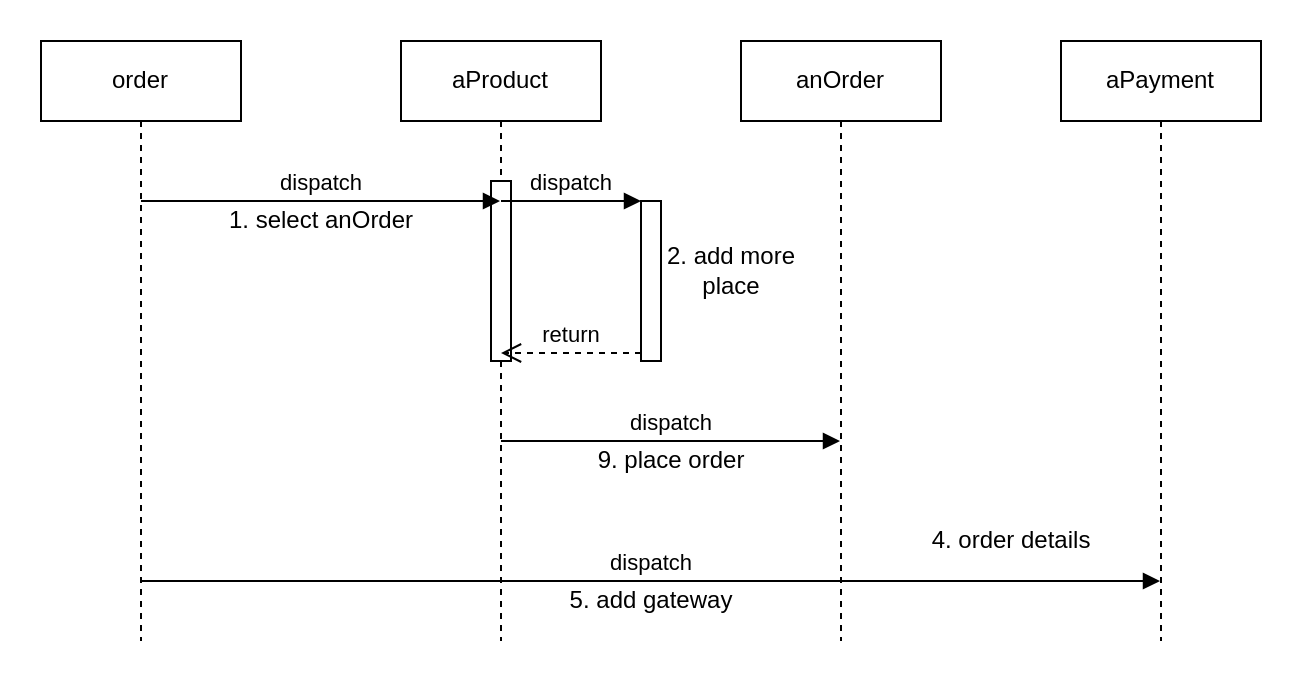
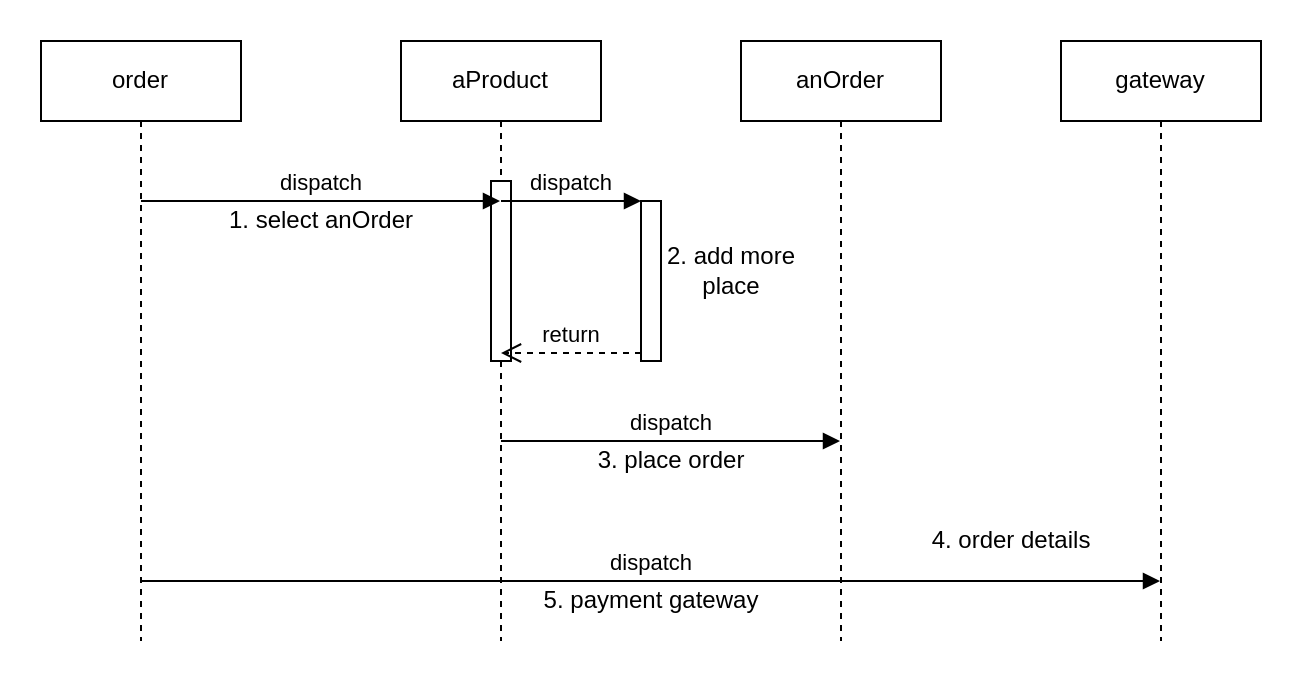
  <mxCell id="0" />
  <mxCell id="1" parent="0" />
  <mxCell id="2" value="order" style="shape=umlLifeline;perimeter=lifelinePerimeter;whiteSpace=wrap;html=1;container=1;collapsible=0;recursiveResize=0;outlineConnect=0;" vertex="1" parent="1"><mxGeometry x="20" y="20" width="100" height="300" as="geometry" /></mxCell>
  <mxCell id="3" value="dispatch" style="html=1;verticalAlign=bottom;endArrow=block;" edge="1" parent="2" target="8"><mxGeometry width="80" relative="1" as="geometry"><mxPoint x="50" y="270" as="sourcePoint" /><mxPoint x="130" y="270" as="targetPoint" /></mxGeometry></mxCell>
  <mxCell id="4" value="anOrder" style="shape=umlLifeline;perimeter=lifelinePerimeter;whiteSpace=wrap;html=1;container=1;collapsible=0;recursiveResize=0;outlineConnect=0;" vertex="1" parent="1"><mxGeometry x="370" y="20" width="100" height="300" as="geometry" /></mxCell>
  <mxCell id="5" value="aProduct" style="shape=umlLifeline;perimeter=lifelinePerimeter;whiteSpace=wrap;html=1;container=1;collapsible=0;recursiveResize=0;outlineConnect=0;" vertex="1" parent="1"><mxGeometry x="200" y="20" width="100" height="300" as="geometry" /></mxCell>
  <mxCell id="6" value="" style="html=1;points=[];perimeter=orthogonalPerimeter;" vertex="1" parent="5"><mxGeometry x="45" y="70" width="10" height="90" as="geometry" /></mxCell>
  <mxCell id="7" value="dispatch" style="html=1;verticalAlign=bottom;endArrow=block;" edge="1" parent="5" target="4"><mxGeometry width="80" relative="1" as="geometry"><mxPoint x="50" y="200" as="sourcePoint" /><mxPoint x="130" y="200" as="targetPoint" /></mxGeometry></mxCell>
- <mxCell id="8" value="aPayment" style="shape=umlLifeline;perimeter=lifelinePerimeter;whiteSpace=wrap;html=1;container=1;collapsible=0;recursiveResize=0;outlineConnect=0;" vertex="1" parent="1"><mxGeometry x="530" y="20" width="100" height="300" as="geometry" /></mxCell>
+ <mxCell id="8" value="gateway" style="shape=umlLifeline;perimeter=lifelinePerimeter;whiteSpace=wrap;html=1;container=1;collapsible=0;recursiveResize=0;outlineConnect=0;" vertex="1" parent="1"><mxGeometry x="530" y="20" width="100" height="300" as="geometry" /></mxCell>
  <mxCell id="9" value="dispatch" style="html=1;verticalAlign=bottom;endArrow=block;" edge="1" parent="1" target="5"><mxGeometry x="0.003" width="80" relative="1" as="geometry"><mxPoint x="70" y="100" as="sourcePoint" /><mxPoint x="150" y="100" as="targetPoint" /><mxPoint as="offset" /></mxGeometry></mxCell>
  <mxCell id="10" value="1. select anOrder" style="text;html=1;align=center;verticalAlign=middle;resizable=0;points=[];autosize=1;" vertex="1" parent="1"><mxGeometry x="105" y="100" width="110" height="20" as="geometry" /></mxCell>
  <mxCell id="11" value="" style="html=1;points=[];perimeter=orthogonalPerimeter;" vertex="1" parent="1"><mxGeometry x="320" y="100" width="10" height="80" as="geometry" /></mxCell>
  <mxCell id="12" value="dispatch" style="html=1;verticalAlign=bottom;endArrow=block;entryX=0;entryY=0;" edge="1" target="11" parent="1"><mxGeometry relative="1" as="geometry"><mxPoint x="250" y="100" as="sourcePoint" /></mxGeometry></mxCell>
  <mxCell id="13" value="return" style="html=1;verticalAlign=bottom;endArrow=open;dashed=1;endSize=8;exitX=0;exitY=0.95;" edge="1" source="11" parent="1"><mxGeometry relative="1" as="geometry"><mxPoint x="250" y="176" as="targetPoint" /></mxGeometry></mxCell>
  <mxCell id="14" value="2. add more &lt;br&gt;place" style="text;html=1;align=center;verticalAlign=middle;resizable=0;points=[];autosize=1;" vertex="1" parent="1"><mxGeometry x="325" y="120" width="80" height="30" as="geometry" /></mxCell>
- <mxCell id="15" value="9. place order" style="text;html=1;align=center;verticalAlign=middle;resizable=0;points=[];autosize=1;" vertex="1" parent="1"><mxGeometry x="290" y="220" width="90" height="20" as="geometry" /></mxCell>
+ <mxCell id="15" value="3. place order" style="text;html=1;align=center;verticalAlign=middle;resizable=0;points=[];autosize=1;" vertex="1" parent="1"><mxGeometry x="290" y="220" width="90" height="20" as="geometry" /></mxCell>
  <mxCell id="16" value="4. order details" style="text;html=1;align=center;verticalAlign=middle;resizable=0;points=[];autosize=1;" vertex="1" parent="1"><mxGeometry x="460" y="260" width="90" height="20" as="geometry" /></mxCell>
- <mxCell id="17" value="5. add gateway" style="text;html=1;align=center;verticalAlign=middle;resizable=0;points=[];autosize=1;" vertex="1" parent="1"><mxGeometry x="265" y="290" width="120" height="20" as="geometry" /></mxCell>
+ <mxCell id="17" value="5. payment gateway" style="text;html=1;align=center;verticalAlign=middle;resizable=0;points=[];autosize=1;" vertex="1" parent="1"><mxGeometry x="265" y="290" width="120" height="20" as="geometry" /></mxCell>
